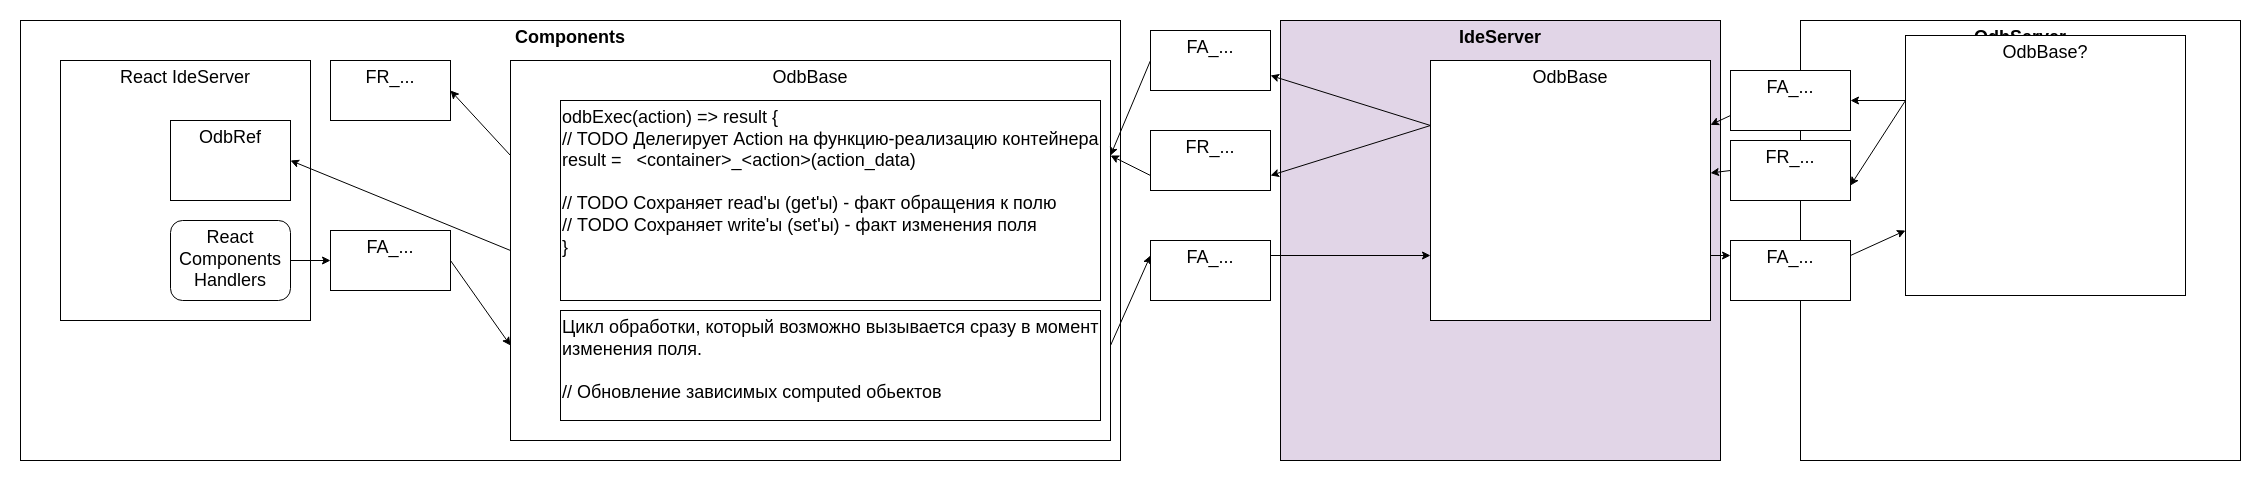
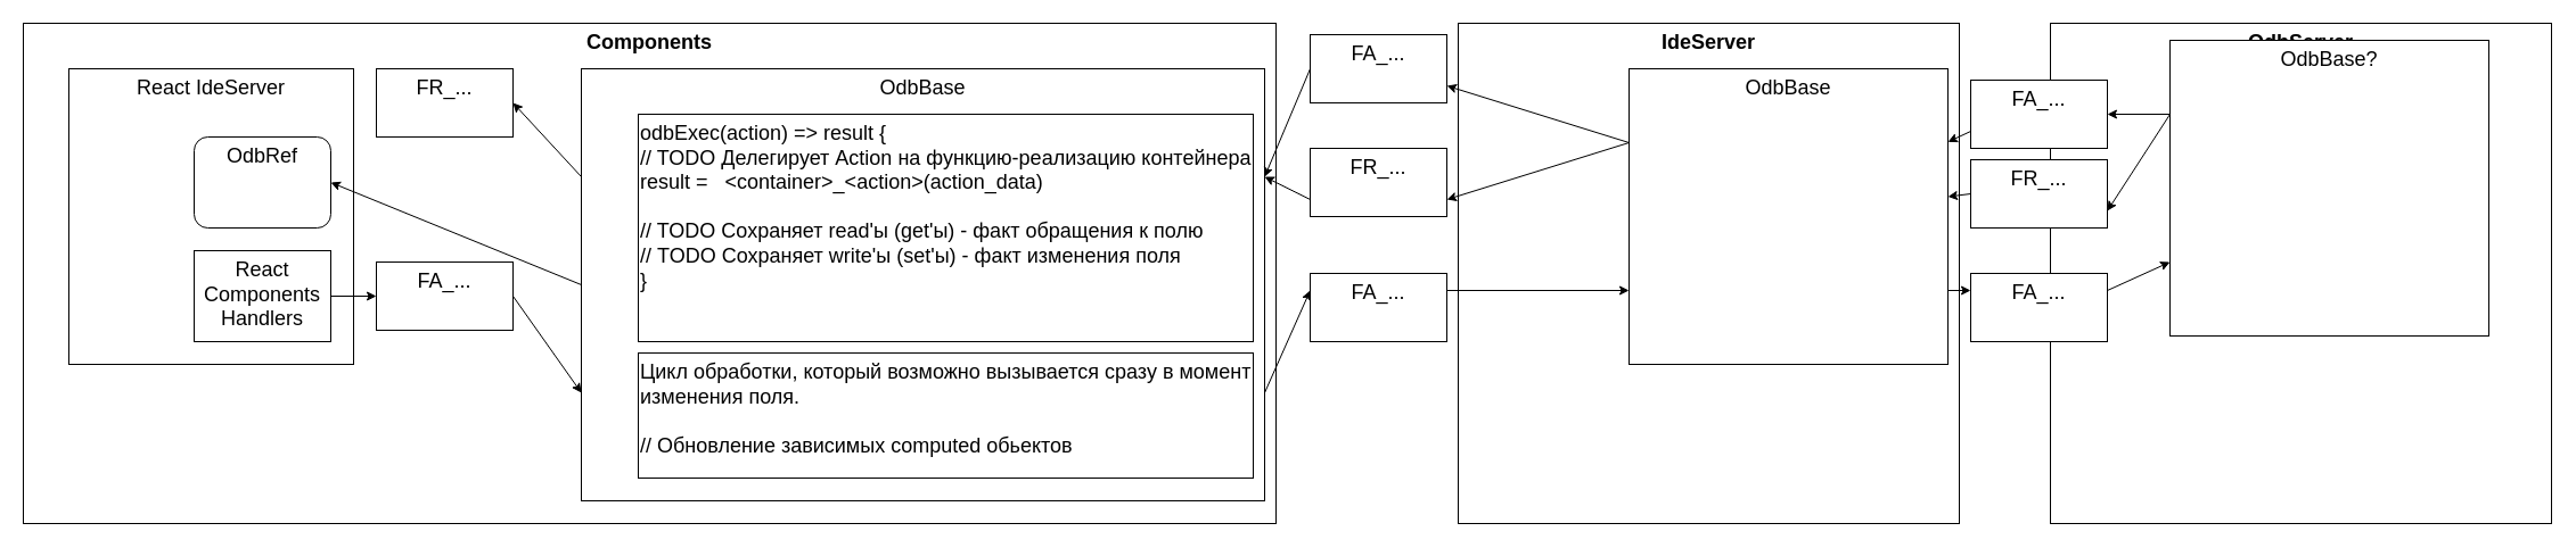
  <mxCell id="0" />
  <mxCell id="1" parent="0" />
  <mxCell id="2" value="Components" style="rounded=0;whiteSpace=wrap;html=1;verticalAlign=top;fontStyle=1;fontSize=18;" vertex="1" parent="1"><mxGeometry x="20" y="20" width="1100" height="440" as="geometry" /></mxCell>
- <mxCell id="3" value="IdeServer" style="rounded=0;whiteSpace=wrap;html=1;verticalAlign=top;fontStyle=1;fontSize=18;fillColor=#e1d5e7;" vertex="1" parent="1"><mxGeometry x="1280" y="20" width="440" height="440" as="geometry" /></mxCell>
+ <mxCell id="3" value="IdeServer" style="rounded=0;whiteSpace=wrap;html=1;verticalAlign=top;fontStyle=1;fontSize=18;" vertex="1" parent="1"><mxGeometry x="1280" y="20" width="440" height="440" as="geometry" /></mxCell>
  <mxCell id="4" value="OdbServer" style="rounded=0;whiteSpace=wrap;html=1;verticalAlign=top;fontStyle=1;fontSize=18;" vertex="1" parent="1"><mxGeometry x="1800" y="20" width="440" height="440" as="geometry" /></mxCell>
  <mxCell id="5" value="FA_..." style="rounded=0;whiteSpace=wrap;html=1;fontSize=18;verticalAlign=top;" vertex="1" parent="1"><mxGeometry x="330" y="230" width="120" height="60" as="geometry" /></mxCell>
  <mxCell id="6" value="" style="endArrow=classic;html=1;fontSize=18;exitX=1;exitY=0.5;exitDx=0;exitDy=0;entryX=0;entryY=0.75;entryDx=0;entryDy=0;" edge="1" parent="1" source="5" target="14"><mxGeometry width="50" height="50" relative="1" as="geometry"><mxPoint x="960" y="540" as="sourcePoint" /><mxPoint x="890" y="227.5" as="targetPoint" /></mxGeometry></mxCell>
  <mxCell id="7" value="FR_..." style="rounded=0;whiteSpace=wrap;html=1;fontSize=18;verticalAlign=top;" vertex="1" parent="1"><mxGeometry x="330" y="60" width="120" height="60" as="geometry" /></mxCell>
  <mxCell id="8" value="" style="endArrow=classic;html=1;fontSize=18;entryX=1;entryY=0.5;entryDx=0;entryDy=0;exitX=0;exitY=0.25;exitDx=0;exitDy=0;" edge="1" parent="1" source="14" target="7"><mxGeometry width="50" height="50" relative="1" as="geometry"><mxPoint x="880" y="82.5" as="sourcePoint" /><mxPoint x="890" y="-2.5" as="targetPoint" /></mxGeometry></mxCell>
  <mxCell id="9" value="React IdeServer" style="rounded=0;whiteSpace=wrap;html=1;fontSize=18;verticalAlign=top;" vertex="1" parent="1"><mxGeometry x="60" y="60" width="250" height="260" as="geometry" /></mxCell>
  <mxCell id="10" value="" style="endArrow=classic;html=1;fontSize=18;entryX=0;entryY=0.5;entryDx=0;entryDy=0;exitX=1;exitY=0.5;exitDx=0;exitDy=0;" edge="1" parent="1" source="11" target="5"><mxGeometry width="50" height="50" relative="1" as="geometry"><mxPoint x="450" y="680" as="sourcePoint" /><mxPoint x="540" y="220.741" as="targetPoint" /></mxGeometry></mxCell>
- <mxCell id="11" value="React Components&lt;br&gt;Handlers" style="whiteSpace=wrap;html=1;fontSize=18;verticalAlign=top;rounded=1;" vertex="1" parent="1"><mxGeometry x="170" y="220" width="120" height="80" as="geometry" /></mxCell>
- <mxCell id="12" value="OdbRef" style="rounded=0;whiteSpace=wrap;html=1;fontSize=18;verticalAlign=top;" vertex="1" parent="1"><mxGeometry x="170" y="120" width="120" height="80" as="geometry" /></mxCell>
+ <mxCell id="11" value="React Components&lt;br&gt;Handlers" style="rounded=0;whiteSpace=wrap;html=1;fontSize=18;verticalAlign=top;" vertex="1" parent="1"><mxGeometry x="170" y="220" width="120" height="80" as="geometry" /></mxCell>
+ <mxCell id="12" value="OdbRef" style="whiteSpace=wrap;html=1;fontSize=18;verticalAlign=top;rounded=1;" vertex="1" parent="1"><mxGeometry x="170" y="120" width="120" height="80" as="geometry" /></mxCell>
  <mxCell id="13" value="" style="endArrow=classic;html=1;fontSize=18;entryX=1;entryY=0.5;entryDx=0;entryDy=0;exitX=0;exitY=0.5;exitDx=0;exitDy=0;" edge="1" parent="1" source="14" target="12"><mxGeometry width="50" height="50" relative="1" as="geometry"><mxPoint x="900" y="129.259" as="sourcePoint" /><mxPoint x="860" y="110" as="targetPoint" /></mxGeometry></mxCell>
  <mxCell id="14" value="&lt;span&gt;OdbBase&lt;/span&gt;" style="rounded=0;whiteSpace=wrap;html=1;fontSize=18;verticalAlign=top;" vertex="1" parent="1"><mxGeometry x="510" y="60" width="600" height="380" as="geometry" /></mxCell>
  <mxCell id="15" value="&lt;span&gt;OdbBase&lt;/span&gt;" style="rounded=0;whiteSpace=wrap;html=1;fontSize=18;verticalAlign=top;" vertex="1" parent="1"><mxGeometry x="1430" y="60" width="280" height="260" as="geometry" /></mxCell>
  <mxCell id="16" value="" style="endArrow=classic;html=1;fontSize=18;exitX=1;exitY=0.75;exitDx=0;exitDy=0;entryX=0;entryY=0.25;entryDx=0;entryDy=0;" edge="1" parent="1" source="14" target="17"><mxGeometry width="50" height="50" relative="1" as="geometry"><mxPoint x="1130" y="640" as="sourcePoint" /><mxPoint x="1220" y="580" as="targetPoint" /></mxGeometry></mxCell>
  <mxCell id="17" value="FA_..." style="rounded=0;whiteSpace=wrap;html=1;fontSize=18;verticalAlign=top;" vertex="1" parent="1"><mxGeometry x="1150" y="240" width="120" height="60" as="geometry" /></mxCell>
  <mxCell id="18" value="FR_..." style="rounded=0;whiteSpace=wrap;html=1;fontSize=18;verticalAlign=top;" vertex="1" parent="1"><mxGeometry x="1150" y="130" width="120" height="60" as="geometry" /></mxCell>
  <mxCell id="19" value="" style="endArrow=classic;html=1;fontSize=18;exitX=1;exitY=0.25;exitDx=0;exitDy=0;entryX=0;entryY=0.75;entryDx=0;entryDy=0;" edge="1" parent="1" source="17" target="15"><mxGeometry width="50" height="50" relative="1" as="geometry"><mxPoint x="1120" y="265" as="sourcePoint" /><mxPoint x="1160" y="265" as="targetPoint" /></mxGeometry></mxCell>
  <mxCell id="20" value="" style="endArrow=classic;html=1;fontSize=18;exitX=0;exitY=0.25;exitDx=0;exitDy=0;entryX=1;entryY=0.75;entryDx=0;entryDy=0;" edge="1" parent="1" source="15" target="18"><mxGeometry width="50" height="50" relative="1" as="geometry"><mxPoint x="1280" y="265" as="sourcePoint" /><mxPoint x="1440" y="265" as="targetPoint" /></mxGeometry></mxCell>
  <mxCell id="21" value="" style="endArrow=classic;html=1;fontSize=18;exitX=0;exitY=0.75;exitDx=0;exitDy=0;entryX=1;entryY=0.25;entryDx=0;entryDy=0;" edge="1" parent="1" source="18" target="14"><mxGeometry width="50" height="50" relative="1" as="geometry"><mxPoint x="1440" y="135" as="sourcePoint" /><mxPoint x="1280" y="115" as="targetPoint" /></mxGeometry></mxCell>
  <mxCell id="22" value="&lt;span&gt;OdbBase?&lt;/span&gt;" style="rounded=0;whiteSpace=wrap;html=1;fontSize=18;verticalAlign=top;" vertex="1" parent="1"><mxGeometry x="1905" y="35" width="280" height="260" as="geometry" /></mxCell>
  <mxCell id="23" value="FA_..." style="rounded=0;whiteSpace=wrap;html=1;fontSize=18;verticalAlign=top;" vertex="1" parent="1"><mxGeometry x="1730" y="240" width="120" height="60" as="geometry" /></mxCell>
  <mxCell id="24" value="FR_..." style="rounded=0;whiteSpace=wrap;html=1;fontSize=18;verticalAlign=top;" vertex="1" parent="1"><mxGeometry x="1730" y="140" width="120" height="60" as="geometry" /></mxCell>
  <mxCell id="25" value="" style="endArrow=classic;html=1;fontSize=18;exitX=1;exitY=0.25;exitDx=0;exitDy=0;entryX=0;entryY=0.75;entryDx=0;entryDy=0;" edge="1" source="23" parent="1" target="22"><mxGeometry width="50" height="50" relative="1" as="geometry"><mxPoint x="1700" y="265" as="sourcePoint" /><mxPoint x="2010" y="255" as="targetPoint" /></mxGeometry></mxCell>
  <mxCell id="26" value="" style="endArrow=classic;html=1;fontSize=18;exitX=0;exitY=0.25;exitDx=0;exitDy=0;entryX=1;entryY=0.75;entryDx=0;entryDy=0;" edge="1" target="24" parent="1" source="22"><mxGeometry width="50" height="50" relative="1" as="geometry"><mxPoint x="2010" y="125" as="sourcePoint" /><mxPoint x="2020" y="265" as="targetPoint" /></mxGeometry></mxCell>
  <mxCell id="27" value="" style="endArrow=classic;html=1;fontSize=18;exitX=1;exitY=0.75;exitDx=0;exitDy=0;entryX=0;entryY=0.25;entryDx=0;entryDy=0;" edge="1" parent="1" source="15" target="23"><mxGeometry width="50" height="50" relative="1" as="geometry"><mxPoint x="1860" y="265" as="sourcePoint" /><mxPoint x="1960" y="265" as="targetPoint" /></mxGeometry></mxCell>
  <mxCell id="28" value="" style="endArrow=classic;html=1;fontSize=18;exitX=0;exitY=0.5;exitDx=0;exitDy=0;" edge="1" parent="1" source="24" target="15"><mxGeometry width="50" height="50" relative="1" as="geometry"><mxPoint x="1720" y="265" as="sourcePoint" /><mxPoint x="1740" y="265" as="targetPoint" /></mxGeometry></mxCell>
  <mxCell id="29" value="odbExec(action) =&amp;gt; result {&lt;br&gt;// TODO Делегирует Action на функцию-реализацию контейнера&lt;br&gt;result =&amp;nbsp; &amp;nbsp;&amp;lt;container&amp;gt;_&amp;lt;action&amp;gt;(action_data)&lt;br&gt;&lt;br&gt;// TODO Сохраняет read'ы (get'ы) - факт обращения к полю&lt;br&gt;// TODO Сохраняет write'ы (set'ы) - факт изменения поля&lt;br&gt;}" style="rounded=0;whiteSpace=wrap;html=1;fontSize=18;verticalAlign=top;align=left;" vertex="1" parent="1"><mxGeometry x="560" y="100" width="540" height="200" as="geometry" /></mxCell>
  <mxCell id="30" value="Цикл обработки, который возможно вызывается сразу в момент изменения поля.&lt;br&gt;&lt;br&gt;// Обновление зависимых computed обьектов" style="rounded=0;whiteSpace=wrap;html=1;fontSize=18;verticalAlign=top;align=left;" vertex="1" parent="1"><mxGeometry x="560" y="310" width="540" height="110" as="geometry" /></mxCell>
  <mxCell id="31" value="FA_..." style="rounded=0;whiteSpace=wrap;html=1;fontSize=18;verticalAlign=top;" vertex="1" parent="1"><mxGeometry x="1150" y="30" width="120" height="60" as="geometry" /></mxCell>
  <mxCell id="32" value="" style="endArrow=classic;html=1;fontSize=18;exitX=0;exitY=0.25;exitDx=0;exitDy=0;entryX=1;entryY=0.75;entryDx=0;entryDy=0;" edge="1" parent="1" source="15" target="31"><mxGeometry width="50" height="50" relative="1" as="geometry"><mxPoint x="1120" y="355" as="sourcePoint" /><mxPoint x="1160" y="265" as="targetPoint" /></mxGeometry></mxCell>
  <mxCell id="33" value="" style="endArrow=classic;html=1;fontSize=18;exitX=0;exitY=0.5;exitDx=0;exitDy=0;entryX=1;entryY=0.25;entryDx=0;entryDy=0;" edge="1" parent="1" source="31" target="14"><mxGeometry width="50" height="50" relative="1" as="geometry"><mxPoint x="1440" y="135" as="sourcePoint" /><mxPoint x="1280" y="85" as="targetPoint" /></mxGeometry></mxCell>
  <mxCell id="34" value="FA_..." style="rounded=0;whiteSpace=wrap;html=1;fontSize=18;verticalAlign=top;" vertex="1" parent="1"><mxGeometry x="1730" y="70" width="120" height="60" as="geometry" /></mxCell>
  <mxCell id="35" value="" style="endArrow=classic;html=1;fontSize=18;exitX=0;exitY=0.25;exitDx=0;exitDy=0;entryX=1;entryY=0.5;entryDx=0;entryDy=0;" edge="1" parent="1" source="22" target="34"><mxGeometry width="50" height="50" relative="1" as="geometry"><mxPoint x="1440" y="135" as="sourcePoint" /><mxPoint x="1280" y="185" as="targetPoint" /></mxGeometry></mxCell>
  <mxCell id="36" value="" style="endArrow=classic;html=1;fontSize=18;exitX=0;exitY=0.75;exitDx=0;exitDy=0;" edge="1" parent="1" source="34" target="15"><mxGeometry width="50" height="50" relative="1" as="geometry"><mxPoint x="1160" y="70" as="sourcePoint" /><mxPoint x="1120" y="165" as="targetPoint" /></mxGeometry></mxCell>
